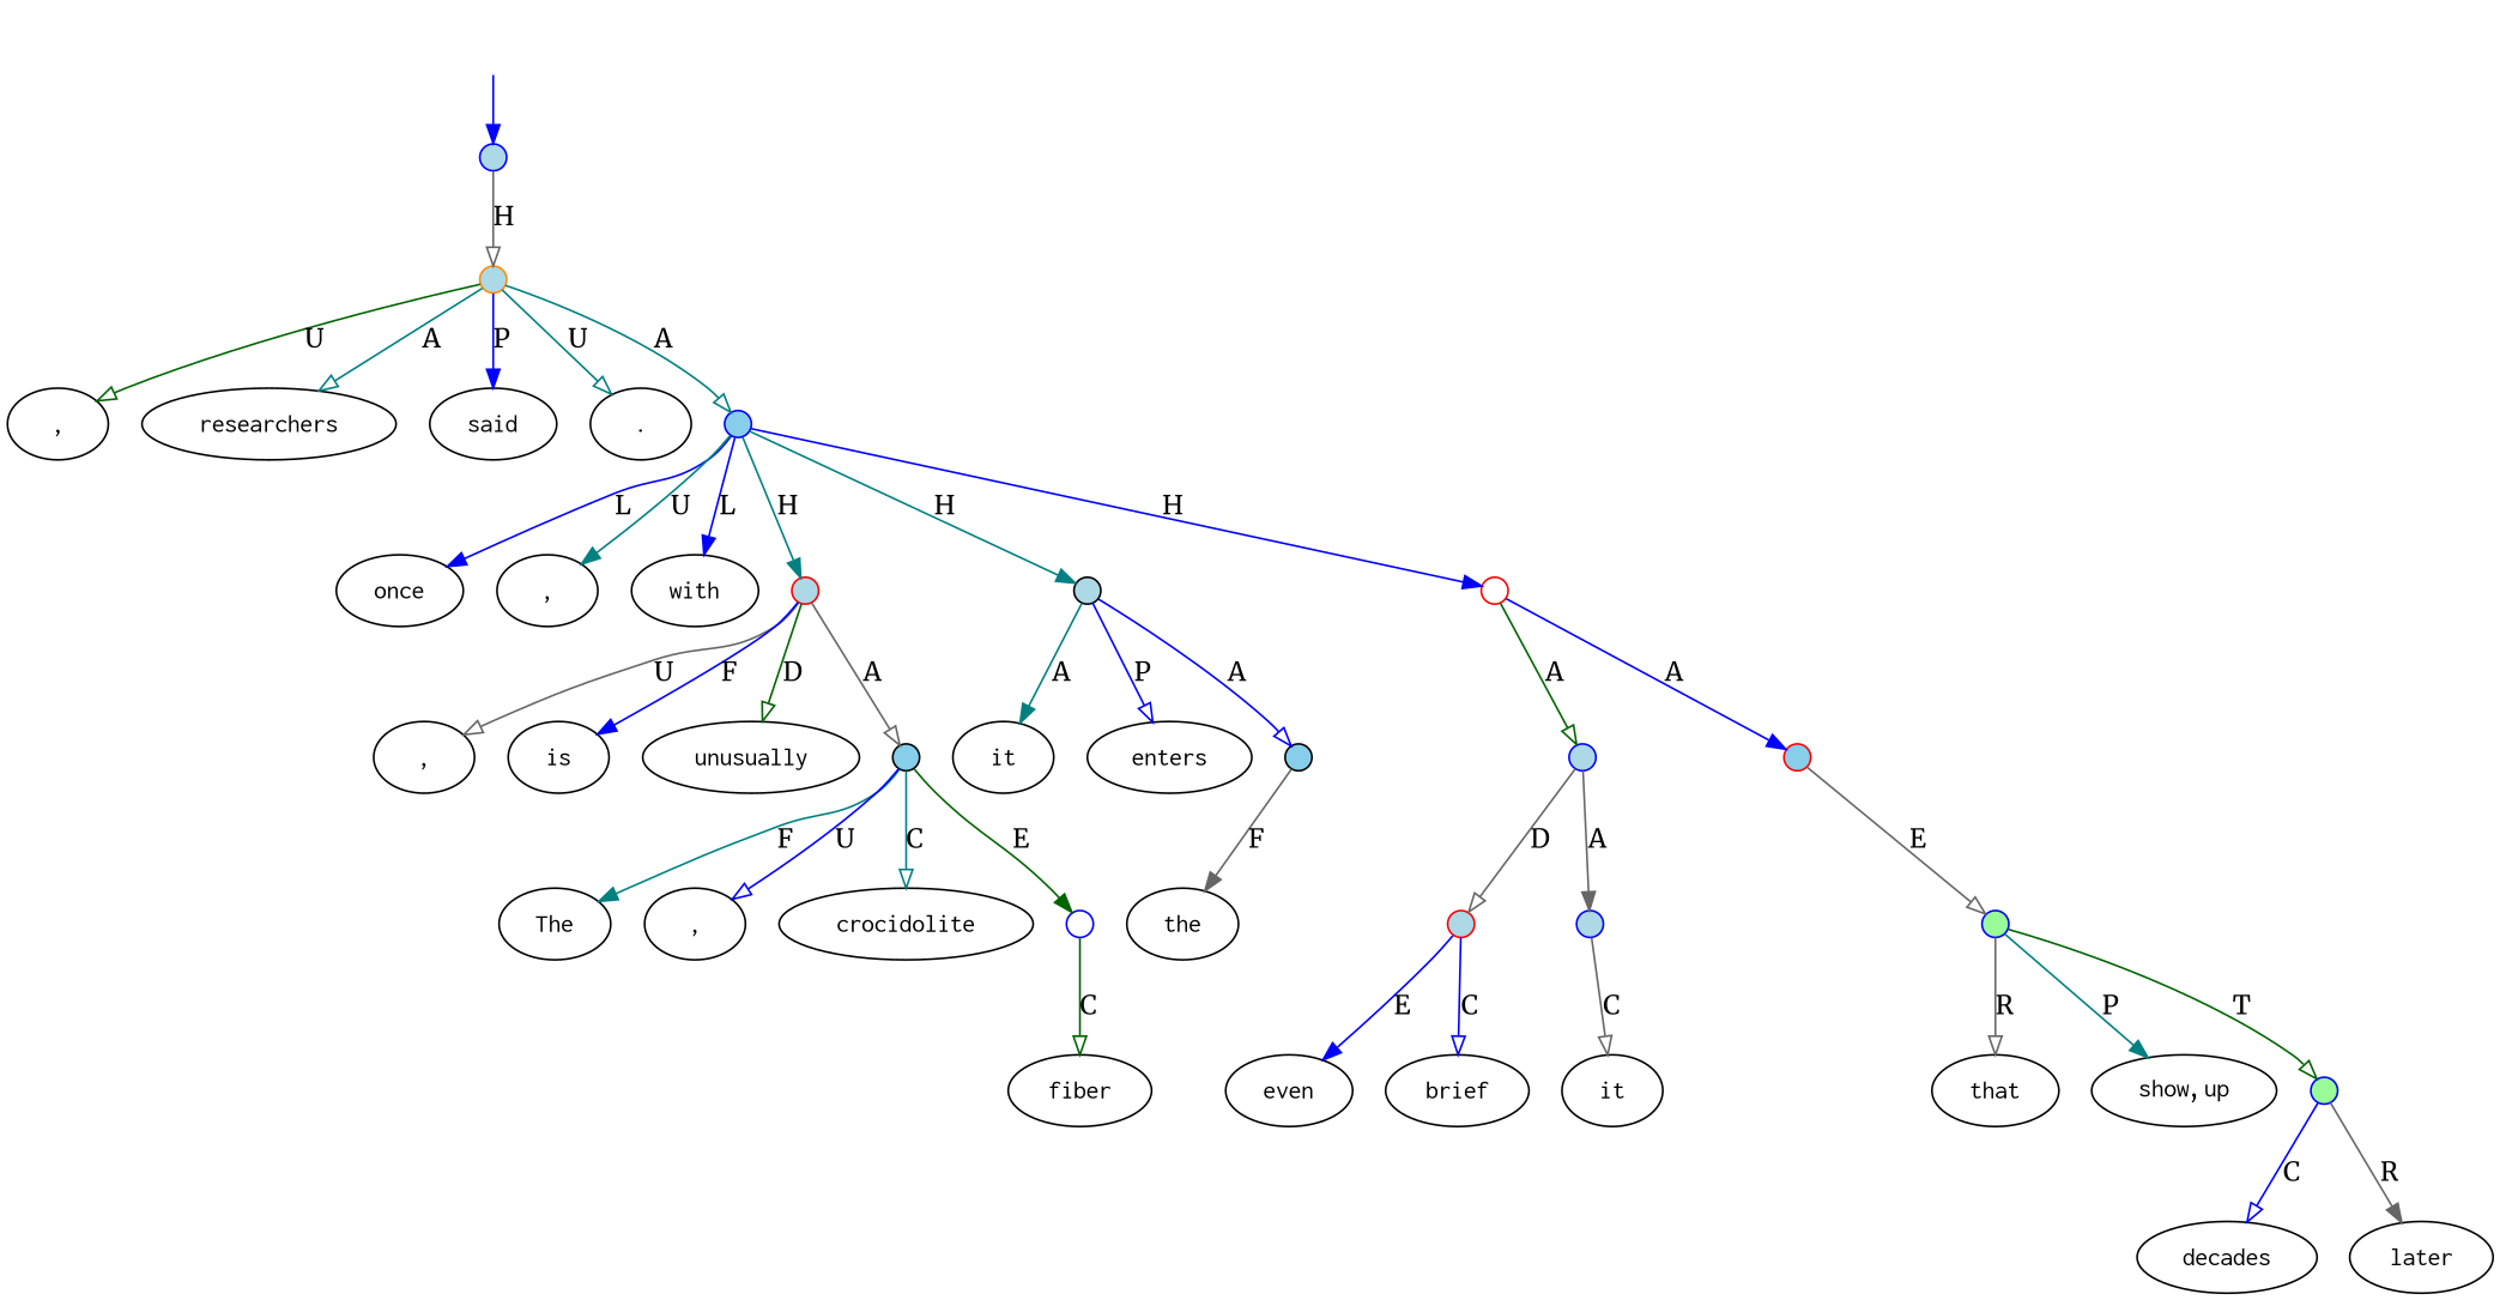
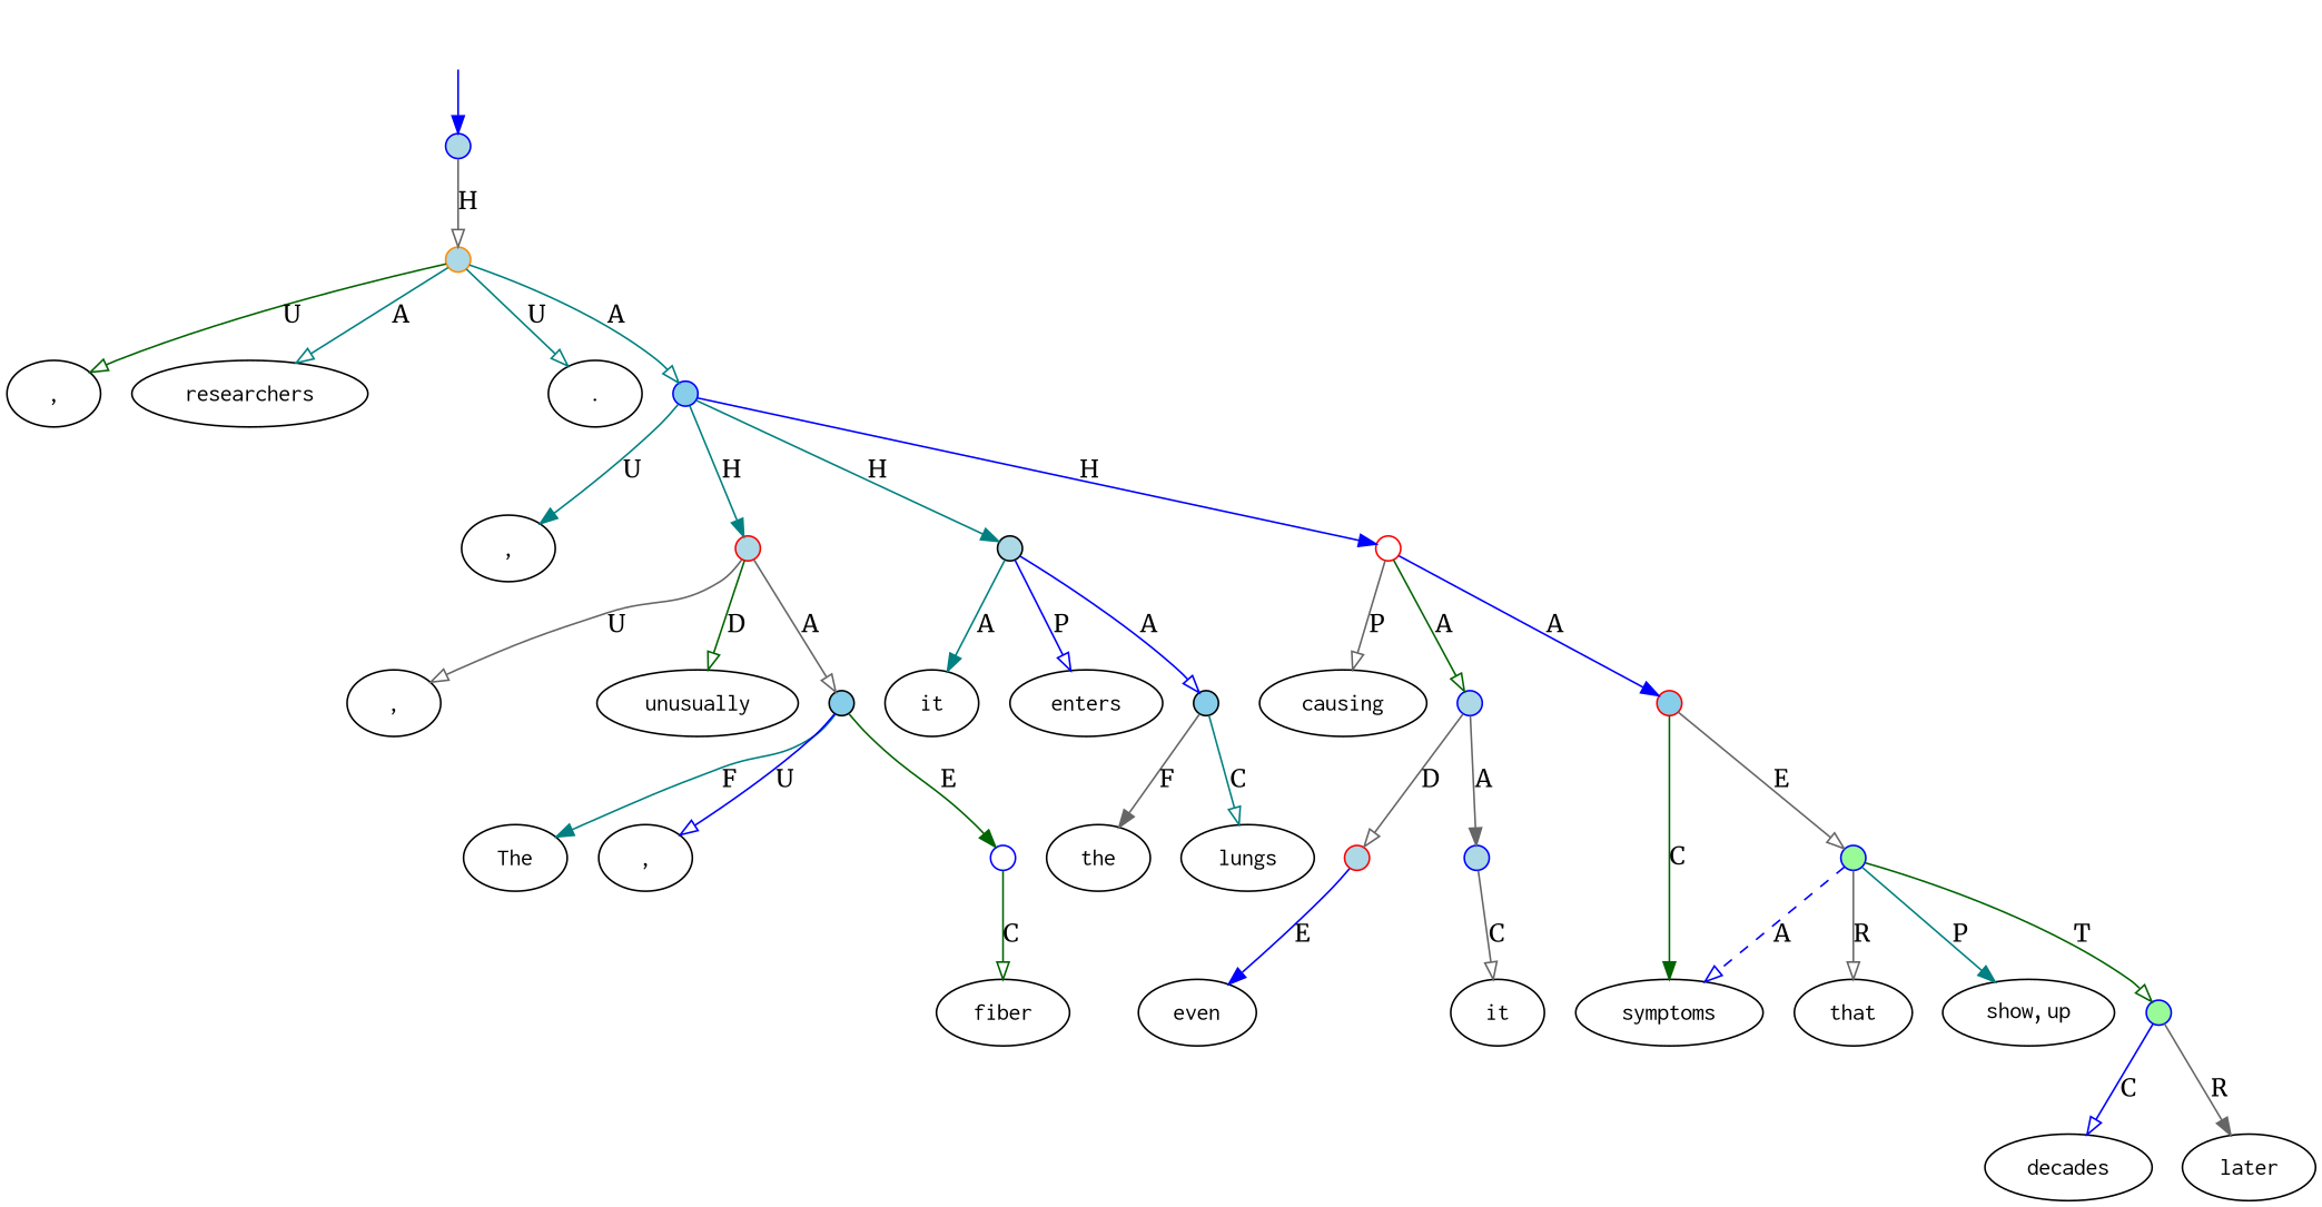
  digraph {
    fontname=Merriweather
    node [fontname=Merriweather]
    edge [arrowhead=onormal color=blue fontname=Merriweather]
    top [style=invis]
    34 [color=blue fillcolor=lightblue shape=point style=filled width=0.2]
    35 [color=darkorange fillcolor=lightblue shape=point style=filled width=0.2]
    n4 [label=<<table align="center" border="0" cellspacing="0"><tr><td colspan="2"><font face="Courier">,</font></td></tr></table>>]
    n5 [label=<<table align="center" border="0" cellspacing="0"><tr><td colspan="2"><font face="Courier">researchers</font></td></tr></table>>]
-   n6 [label=<<table align="center" border="0" cellspacing="0"><tr><td colspan="2"><font face="Courier">said</font></td></tr></table>>]
    n7 [label=<<table align="center" border="0" cellspacing="0"><tr><td colspan="2"><font face="Courier">.</font></td></tr></table>>]
    33 [color=blue fillcolor=skyblue shape=point style=filled width=0.2]
    n9 [label=<<table align="center" border="0" cellspacing="0"><tr><td colspan="2"><font face="Courier">The</font></td></tr></table>>]
    n10 [label=<<table align="center" border="0" cellspacing="0"><tr><td colspan="2"><font face="Courier">fiber</font></td></tr></table>>]
    n11 [label=<<table align="center" border="0" cellspacing="0"><tr><td colspan="2"><font face="Courier">,</font></td></tr></table>>]
-   n12 [label=<<table align="center" border="0" cellspacing="0"><tr><td colspan="2"><font face="Courier">crocidolite</font></td></tr></table>>]
    n13 [label=<<table align="center" border="0" cellspacing="0"><tr><td colspan="2"><font face="Courier">,</font></td></tr></table>>]
-   n14 [label=<<table align="center" border="0" cellspacing="0"><tr><td colspan="2"><font face="Courier">is</font></td></tr></table>>]
    n15 [label=<<table align="center" border="0" cellspacing="0"><tr><td colspan="2"><font face="Courier">unusually</font></td></tr></table>>]
-   n16 [label=<<table align="center" border="0" cellspacing="0"><tr><td colspan="2"><font face="Courier">once</font></td></tr></table>>]
    n17 [label=<<table align="center" border="0" cellspacing="0"><tr><td colspan="2"><font face="Courier">it</font></td></tr></table>>]
    n18 [label=<<table align="center" border="0" cellspacing="0"><tr><td colspan="2"><font face="Courier">enters</font></td></tr></table>>]
    n19 [label=<<table align="center" border="0" cellspacing="0"><tr><td colspan="2"><font face="Courier">the</font></td></tr></table>>]
+   n20 [label=<<table align="center" border="0" cellspacing="0"><tr><td colspan="2"><font face="Courier">lungs</font></td></tr></table>>]
    n21 [label=<<table align="center" border="0" cellspacing="0"><tr><td colspan="2"><font face="Courier">,</font></td></tr></table>>]
-   n22 [label=<<table align="center" border="0" cellspacing="0"><tr><td colspan="2"><font face="Courier">with</font></td></tr></table>>]
    n23 [label=<<table align="center" border="0" cellspacing="0"><tr><td colspan="2"><font face="Courier">even</font></td></tr></table>>]
-   n24 [label=<<table align="center" border="0" cellspacing="0"><tr><td colspan="2"><font face="Courier">brief</font></td></tr></table>>]
    n25 [label=<<table align="center" border="0" cellspacing="0"><tr><td colspan="2"><font face="Courier">it</font></td></tr></table>>]
+   n26 [label=<<table align="center" border="0" cellspacing="0"><tr><td colspan="2"><font face="Courier">causing</font></td></tr></table>>]
+   n27 [label=<<table align="center" border="0" cellspacing="0"><tr><td colspan="2"><font face="Courier">symptoms</font></td></tr></table>>]
    n28 [label=<<table align="center" border="0" cellspacing="0"><tr><td colspan="2"><font face="Courier">that</font></td></tr></table>>]
    n29 [label=<<table align="center" border="0" cellspacing="0"><tr><td colspan="2"><font face="Courier">show</font>,&nbsp;<font face="Courier">up</font></td></tr></table>>]
    n30 [label=<<table align="center" border="0" cellspacing="0"><tr><td colspan="2"><font face="Courier">decades</font></td></tr></table>>]
    n31 [label=<<table align="center" border="0" cellspacing="0"><tr><td colspan="2"><font face="Courier">later</font></td></tr></table>>]
    31 [color=black fillcolor=skyblue shape=point style=filled width=0.2]
    36 [color=blue fillcolor=white shape=point style=filled width=0.2]
    32 [color=red fillcolor=lightblue shape=point style=filled width=0.2]
    37 [color=black fillcolor=lightblue shape=point style=filled width=0.2]
    41 [color=red fillcolor=white shape=point style=filled width=0.2]
    38 [color=black fillcolor=skyblue shape=point style=filled width=0.2]
    40 [color=blue fillcolor=lightblue shape=point style=filled width=0.2]
    43 [color=red fillcolor=skyblue shape=point style=filled width=0.2]
    39 [color=red fillcolor=lightblue shape=point style=filled width=0.2]
    42 [color=blue fillcolor=lightblue shape=point style=filled width=0.2]
    44 [color=blue fillcolor=palegreen shape=point style=filled width=0.2]
    45 [color=blue fillcolor=palegreen shape=point style=filled width=0.2]
    top -> 34 [arrowhead=normal]
    34 -> 35 [color=gray40 label=H]
    35 -> n4 [color=darkgreen label=U]
    35 -> n5 [color=teal label=A]
-   35 -> n6 [arrowhead=normal label=P]
    35 -> n7 [color=teal label=U]
    35 -> 33 [color=teal label=A]
-   33 -> n16 [arrowhead=normal label=L]
    33 -> n21 [arrowhead=normal color=teal label=U]
-   33 -> n22 [arrowhead=normal label=L]
    33 -> 32 [arrowhead=normal color=teal label=H]
    33 -> 37 [arrowhead=normal color=teal label=H]
    33 -> 41 [arrowhead=normal label=H]
    31 -> n9 [arrowhead=normal color=teal label=F]
    31 -> n11 [label=U]
-   31 -> n12 [color=teal label=C]
    31 -> 36 [arrowhead=normal color=darkgreen label=E]
    36 -> n10 [color=darkgreen label=C]
    32 -> n13 [color=gray40 label=U]
-   32 -> n14 [arrowhead=normal label=F]
    32 -> n15 [color=darkgreen label=D]
    32 -> 31 [color=gray40 label=A]
    37 -> n17 [arrowhead=normal color=teal label=A]
    37 -> n18 [label=P]
    37 -> 38 [label=A]
+   41 -> n26 [color=gray40 label=P]
    41 -> 40 [color=darkgreen label=A]
    41 -> 43 [arrowhead=normal label=A]
    38 -> n19 [arrowhead=normal color=gray40 label=F]
+   38 -> n20 [color=teal label=C]
    40 -> 39 [color=gray40 label=D]
    40 -> 42 [arrowhead=normal color=gray40 label=A]
+   43 -> n27 [arrowhead=normal color=darkgreen label=C]
    43 -> 44 [color=gray40 label=E]
    39 -> n23 [arrowhead=normal label=E]
-   39 -> n24 [label=C]
    42 -> n25 [color=gray40 label=C]
+   44 -> n27 [label=A style=dashed]
    44 -> n28 [color=gray40 label=R]
    44 -> n29 [arrowhead=normal color=teal label=P]
    44 -> 45 [color=darkgreen label=T]
    45 -> n30 [label=C]
    45 -> n31 [arrowhead=normal color=gray40 label=R]
  }
